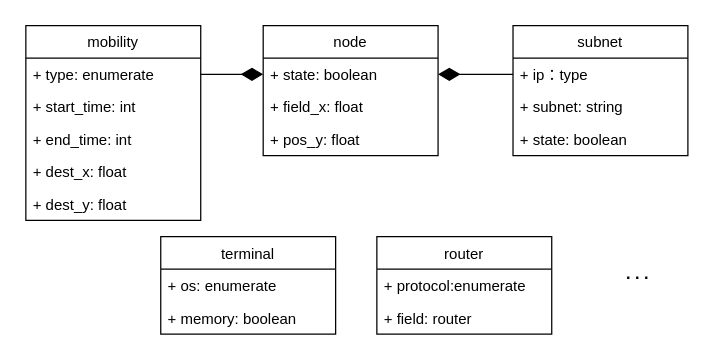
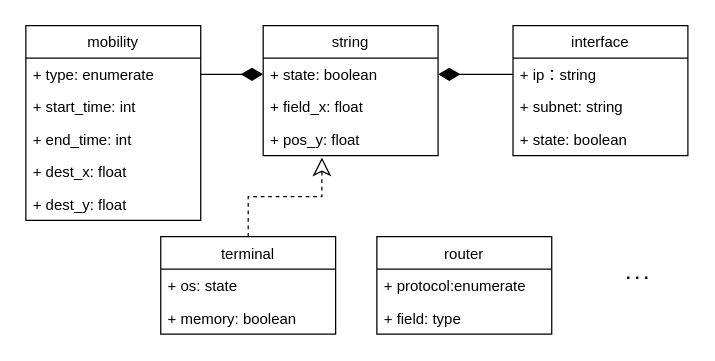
  <mxCell id="0" />
  <mxCell id="1" parent="0" />
- <mxCell id="2" value="node" style="swimlane;fontStyle=0;childLayout=stackLayout;horizontal=1;startSize=26;fillColor=none;horizontalStack=0;resizeParent=1;resizeParentMax=0;resizeLast=0;collapsible=1;marginBottom=0;" parent="1" vertex="1"><mxGeometry x="210" y="20" width="140" height="104" as="geometry" /></mxCell>
+ <mxCell id="2" value="string" style="swimlane;fontStyle=0;childLayout=stackLayout;horizontal=1;startSize=26;fillColor=none;horizontalStack=0;resizeParent=1;resizeParentMax=0;resizeLast=0;collapsible=1;marginBottom=0;" parent="1" vertex="1"><mxGeometry x="210" y="20" width="140" height="104" as="geometry" /></mxCell>
  <mxCell id="3" value="+ state: boolean&#10;" style="text;strokeColor=none;fillColor=none;align=left;verticalAlign=top;spacingLeft=4;spacingRight=4;overflow=hidden;rotatable=0;points=[[0,0.5],[1,0.5]];portConstraint=eastwest;" parent="2" vertex="1"><mxGeometry y="26" width="140" height="26" as="geometry" /></mxCell>
  <mxCell id="4" value="+ field_x: float" style="text;strokeColor=none;fillColor=none;align=left;verticalAlign=top;spacingLeft=4;spacingRight=4;overflow=hidden;rotatable=0;points=[[0,0.5],[1,0.5]];portConstraint=eastwest;" parent="2" vertex="1"><mxGeometry y="52" width="140" height="26" as="geometry" /></mxCell>
  <mxCell id="5" value="+ pos_y: float" style="text;strokeColor=none;fillColor=none;align=left;verticalAlign=top;spacingLeft=4;spacingRight=4;overflow=hidden;rotatable=0;points=[[0,0.5],[1,0.5]];portConstraint=eastwest;" parent="2" vertex="1"><mxGeometry y="78" width="140" height="26" as="geometry" /></mxCell>
+ <mxCell id="6" style="edgeStyle=orthogonalEdgeStyle;rounded=0;orthogonalLoop=1;jettySize=auto;html=1;exitX=0.5;exitY=0;exitDx=0;exitDy=0;entryX=0.336;entryY=1.062;entryDx=0;entryDy=0;dashed=1;endArrow=classic;endFill=0;endSize=12;entryPerimeter=0;" parent="1" source="7" target="5" edge="1"><mxGeometry relative="1" as="geometry"><Array as="points"><mxPoint x="198" y="157" /><mxPoint x="257" y="157" /></Array></mxGeometry></mxCell>
  <mxCell id="7" value="terminal" style="swimlane;fontStyle=0;childLayout=stackLayout;horizontal=1;startSize=26;fillColor=none;horizontalStack=0;resizeParent=1;resizeParentMax=0;resizeLast=0;collapsible=1;marginBottom=0;" parent="1" vertex="1"><mxGeometry x="128" y="189" width="140" height="78" as="geometry" /></mxCell>
- <mxCell id="8" value="+ os: enumerate" style="text;strokeColor=none;fillColor=none;align=left;verticalAlign=top;spacingLeft=4;spacingRight=4;overflow=hidden;rotatable=0;points=[[0,0.5],[1,0.5]];portConstraint=eastwest;" parent="7" vertex="1"><mxGeometry y="26" width="140" height="26" as="geometry" /></mxCell>
+ <mxCell id="8" value="+ os: state" style="text;strokeColor=none;fillColor=none;align=left;verticalAlign=top;spacingLeft=4;spacingRight=4;overflow=hidden;rotatable=0;points=[[0,0.5],[1,0.5]];portConstraint=eastwest;" parent="7" vertex="1"><mxGeometry y="26" width="140" height="26" as="geometry" /></mxCell>
  <mxCell id="9" value="+ memory: boolean" style="text;strokeColor=none;fillColor=none;align=left;verticalAlign=top;spacingLeft=4;spacingRight=4;overflow=hidden;rotatable=0;points=[[0,0.5],[1,0.5]];portConstraint=eastwest;" parent="7" vertex="1"><mxGeometry y="52" width="140" height="26" as="geometry" /></mxCell>
  <mxCell id="10" value="router" style="swimlane;fontStyle=0;childLayout=stackLayout;horizontal=1;startSize=26;fillColor=none;horizontalStack=0;resizeParent=1;resizeParentMax=0;resizeLast=0;collapsible=1;marginBottom=0;" parent="1" vertex="1"><mxGeometry x="301" y="189" width="140" height="78" as="geometry" /></mxCell>
  <mxCell id="11" value="+ protocol:enumerate" style="text;strokeColor=none;fillColor=none;align=left;verticalAlign=top;spacingLeft=4;spacingRight=4;overflow=hidden;rotatable=0;points=[[0,0.5],[1,0.5]];portConstraint=eastwest;" parent="10" vertex="1"><mxGeometry y="26" width="140" height="26" as="geometry" /></mxCell>
- <mxCell id="12" value="+ field: router" style="text;strokeColor=none;fillColor=none;align=left;verticalAlign=top;spacingLeft=4;spacingRight=4;overflow=hidden;rotatable=0;points=[[0,0.5],[1,0.5]];portConstraint=eastwest;" parent="10" vertex="1"><mxGeometry y="52" width="140" height="26" as="geometry" /></mxCell>
- <mxCell id="13" value="subnet" style="swimlane;fontStyle=0;childLayout=stackLayout;horizontal=1;startSize=26;fillColor=none;horizontalStack=0;resizeParent=1;resizeParentMax=0;resizeLast=0;collapsible=1;marginBottom=0;" parent="1" vertex="1"><mxGeometry x="410" y="20" width="140" height="104" as="geometry" /></mxCell>
- <mxCell id="14" value="+ ip：type" style="text;strokeColor=none;fillColor=none;align=left;verticalAlign=top;spacingLeft=4;spacingRight=4;overflow=hidden;rotatable=0;points=[[0,0.5],[1,0.5]];portConstraint=eastwest;" parent="13" vertex="1"><mxGeometry y="26" width="140" height="26" as="geometry" /></mxCell>
+ <mxCell id="12" value="+ field: type" style="text;strokeColor=none;fillColor=none;align=left;verticalAlign=top;spacingLeft=4;spacingRight=4;overflow=hidden;rotatable=0;points=[[0,0.5],[1,0.5]];portConstraint=eastwest;" parent="10" vertex="1"><mxGeometry y="52" width="140" height="26" as="geometry" /></mxCell>
+ <mxCell id="13" value="interface" style="swimlane;fontStyle=0;childLayout=stackLayout;horizontal=1;startSize=26;fillColor=none;horizontalStack=0;resizeParent=1;resizeParentMax=0;resizeLast=0;collapsible=1;marginBottom=0;" parent="1" vertex="1"><mxGeometry x="410" y="20" width="140" height="104" as="geometry" /></mxCell>
+ <mxCell id="14" value="+ ip：string" style="text;strokeColor=none;fillColor=none;align=left;verticalAlign=top;spacingLeft=4;spacingRight=4;overflow=hidden;rotatable=0;points=[[0,0.5],[1,0.5]];portConstraint=eastwest;" parent="13" vertex="1"><mxGeometry y="26" width="140" height="26" as="geometry" /></mxCell>
  <mxCell id="15" value="+ subnet: string" style="text;strokeColor=none;fillColor=none;align=left;verticalAlign=top;spacingLeft=4;spacingRight=4;overflow=hidden;rotatable=0;points=[[0,0.5],[1,0.5]];portConstraint=eastwest;" parent="13" vertex="1"><mxGeometry y="52" width="140" height="26" as="geometry" /></mxCell>
  <mxCell id="16" value="+ state: boolean" style="text;strokeColor=none;fillColor=none;align=left;verticalAlign=top;spacingLeft=4;spacingRight=4;overflow=hidden;rotatable=0;points=[[0,0.5],[1,0.5]];portConstraint=eastwest;" parent="13" vertex="1"><mxGeometry y="78" width="140" height="26" as="geometry" /></mxCell>
  <mxCell id="17" value="&lt;b&gt;&lt;font style=&quot;font-size: 13px&quot;&gt;. . .&lt;/font&gt;&lt;/b&gt;" style="text;html=1;strokeColor=none;fillColor=none;align=center;verticalAlign=middle;whiteSpace=wrap;rounded=0;" parent="1" vertex="1"><mxGeometry x="490" y="208" width="40" height="20" as="geometry" /></mxCell>
  <mxCell id="18" style="edgeStyle=orthogonalEdgeStyle;rounded=0;orthogonalLoop=1;jettySize=auto;html=1;exitX=0;exitY=0.5;exitDx=0;exitDy=0;entryX=1;entryY=0.5;entryDx=0;entryDy=0;endArrow=diamondThin;endFill=1;endSize=15;" parent="1" source="14" target="3" edge="1"><mxGeometry relative="1" as="geometry" /></mxCell>
  <mxCell id="19" value="mobility" style="swimlane;fontStyle=0;childLayout=stackLayout;horizontal=1;startSize=26;fillColor=none;horizontalStack=0;resizeParent=1;resizeParentMax=0;resizeLast=0;collapsible=1;marginBottom=0;" parent="1" vertex="1"><mxGeometry x="20" y="20" width="140" height="156" as="geometry" /></mxCell>
  <mxCell id="20" value="+ type: enumerate" style="text;strokeColor=none;fillColor=none;align=left;verticalAlign=top;spacingLeft=4;spacingRight=4;overflow=hidden;rotatable=0;points=[[0,0.5],[1,0.5]];portConstraint=eastwest;" parent="19" vertex="1"><mxGeometry y="26" width="140" height="26" as="geometry" /></mxCell>
  <mxCell id="21" value="+ start_time: int" style="text;strokeColor=none;fillColor=none;align=left;verticalAlign=top;spacingLeft=4;spacingRight=4;overflow=hidden;rotatable=0;points=[[0,0.5],[1,0.5]];portConstraint=eastwest;" parent="19" vertex="1"><mxGeometry y="52" width="140" height="26" as="geometry" /></mxCell>
  <mxCell id="22" value="+ end_time: int" style="text;strokeColor=none;fillColor=none;align=left;verticalAlign=top;spacingLeft=4;spacingRight=4;overflow=hidden;rotatable=0;points=[[0,0.5],[1,0.5]];portConstraint=eastwest;" parent="19" vertex="1"><mxGeometry y="78" width="140" height="26" as="geometry" /></mxCell>
  <mxCell id="23" value="+ dest_x: float" style="text;strokeColor=none;fillColor=none;align=left;verticalAlign=top;spacingLeft=4;spacingRight=4;overflow=hidden;rotatable=0;points=[[0,0.5],[1,0.5]];portConstraint=eastwest;" parent="19" vertex="1"><mxGeometry y="104" width="140" height="26" as="geometry" /></mxCell>
  <mxCell id="24" value="+ dest_y: float" style="text;strokeColor=none;fillColor=none;align=left;verticalAlign=top;spacingLeft=4;spacingRight=4;overflow=hidden;rotatable=0;points=[[0,0.5],[1,0.5]];portConstraint=eastwest;" parent="19" vertex="1"><mxGeometry y="130" width="140" height="26" as="geometry" /></mxCell>
  <mxCell id="25" style="edgeStyle=orthogonalEdgeStyle;rounded=0;orthogonalLoop=1;jettySize=auto;html=1;exitX=1;exitY=0.5;exitDx=0;exitDy=0;entryX=0;entryY=0.5;entryDx=0;entryDy=0;endArrow=diamondThin;endFill=1;endSize=15;" parent="1" source="20" target="3" edge="1"><mxGeometry relative="1" as="geometry" /></mxCell>
